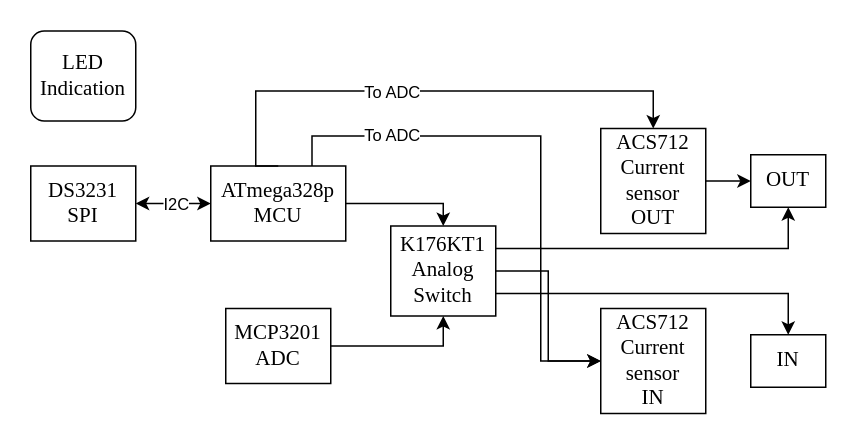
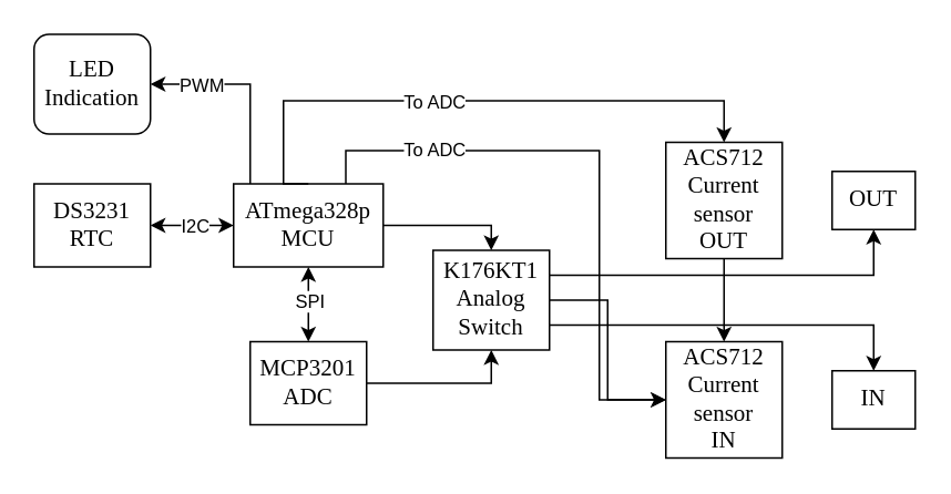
  <mxCell id="0" />
  <mxCell id="1" parent="0" />
  <mxCell id="2" style="edgeStyle=orthogonalEdgeStyle;rounded=0;orthogonalLoop=1;jettySize=auto;html=1;entryX=0.5;entryY=0;entryDx=0;entryDy=0;startArrow=none;startFill=0;" edge="1" parent="1" source="5" target="10"><mxGeometry relative="1" as="geometry"><Array as="points"><mxPoint x="295" y="135" /></Array></mxGeometry></mxCell>
+ <mxCell id="3" value="" style="edgeStyle=orthogonalEdgeStyle;rounded=0;orthogonalLoop=1;jettySize=auto;html=1;startArrow=none;startFill=0;" edge="1" parent="1" source="5" target="17"><mxGeometry relative="1" as="geometry"><Array as="points"><mxPoint x="150" y="50" /></Array></mxGeometry></mxCell>
+ <mxCell id="4" value="PWM" style="edgeLabel;html=1;align=center;verticalAlign=middle;resizable=0;points=[];" vertex="1" connectable="0" parent="3"><mxGeometry x="0.248" y="-3" relative="1" as="geometry"><mxPoint x="-14.86" y="3.03" as="offset" /></mxGeometry></mxCell>
  <mxCell id="5" value="&lt;font face=&quot;Times New Roman&quot;&gt;&lt;span style=&quot;font-size: 14px&quot;&gt;ATmega328p&lt;br&gt;MCU&lt;br&gt;&lt;/span&gt;&lt;/font&gt;" style="rounded=0;whiteSpace=wrap;html=1;fillColor=none;" vertex="1" parent="1"><mxGeometry x="140" y="110" width="90" height="50" as="geometry" /></mxCell>
+ <mxCell id="6" value="" style="edgeStyle=orthogonalEdgeStyle;rounded=0;orthogonalLoop=1;jettySize=auto;html=1;startArrow=classic;startFill=1;" edge="1" parent="1" source="9" target="5"><mxGeometry relative="1" as="geometry" /></mxCell>
+ <mxCell id="7" value="SPI" style="edgeLabel;html=1;align=center;verticalAlign=middle;resizable=0;points=[];" vertex="1" connectable="0" parent="6"><mxGeometry x="0.246" relative="1" as="geometry"><mxPoint y="3.28" as="offset" /></mxGeometry></mxCell>
  <mxCell id="8" value="" style="edgeStyle=orthogonalEdgeStyle;rounded=0;orthogonalLoop=1;jettySize=auto;html=1;startArrow=none;startFill=0;" edge="1" parent="1" source="9" target="10"><mxGeometry relative="1" as="geometry"><Array as="points"><mxPoint x="295" y="230" /></Array></mxGeometry></mxCell>
  <mxCell id="9" value="&lt;font face=&quot;Times New Roman&quot;&gt;&lt;span style=&quot;font-size: 14px&quot;&gt;MCP3201&lt;br&gt;ADC&lt;br&gt;&lt;/span&gt;&lt;/font&gt;" style="rounded=0;whiteSpace=wrap;html=1;fillColor=none;" vertex="1" parent="1"><mxGeometry x="150" y="205" width="70" height="50" as="geometry" /></mxCell>
  <mxCell id="10" value="&lt;font face=&quot;Times New Roman&quot;&gt;&lt;span style=&quot;font-size: 14px&quot;&gt;K176KT1&lt;br&gt;Analog Switch&lt;br&gt;&lt;/span&gt;&lt;/font&gt;" style="rounded=0;whiteSpace=wrap;html=1;fillColor=none;" vertex="1" parent="1"><mxGeometry x="260" y="150" width="70" height="60" as="geometry" /></mxCell>
  <mxCell id="11" value="" style="edgeStyle=orthogonalEdgeStyle;rounded=0;orthogonalLoop=1;jettySize=auto;html=1;startArrow=classic;startFill=1;" edge="1" parent="1" source="13" target="5"><mxGeometry relative="1" as="geometry" /></mxCell>
  <mxCell id="12" value="I2C" style="edgeLabel;html=1;align=center;verticalAlign=middle;resizable=0;points=[];" vertex="1" connectable="0" parent="11"><mxGeometry x="-0.24" y="1" relative="1" as="geometry"><mxPoint x="7.14" y="1" as="offset" /></mxGeometry></mxCell>
- <mxCell id="13" value="&lt;font face=&quot;Times New Roman&quot;&gt;&lt;span style=&quot;font-size: 14px&quot;&gt;DS3231&lt;br&gt;SPI&lt;br&gt;&lt;/span&gt;&lt;/font&gt;" style="rounded=0;whiteSpace=wrap;html=1;fillColor=none;" vertex="1" parent="1"><mxGeometry x="20" y="110" width="70" height="50" as="geometry" /></mxCell>
+ <mxCell id="13" value="&lt;font face=&quot;Times New Roman&quot;&gt;&lt;span style=&quot;font-size: 14px&quot;&gt;DS3231&lt;br&gt;RTC&lt;br&gt;&lt;/span&gt;&lt;/font&gt;" style="rounded=0;whiteSpace=wrap;html=1;fillColor=none;" vertex="1" parent="1"><mxGeometry x="20" y="110" width="70" height="50" as="geometry" /></mxCell>
  <mxCell id="14" value="" style="edgeStyle=orthogonalEdgeStyle;rounded=0;orthogonalLoop=1;jettySize=auto;html=1;startArrow=classic;startFill=1;endArrow=none;endFill=0;" edge="1" parent="1" source="16" target="10"><mxGeometry relative="1" as="geometry" /></mxCell>
  <mxCell id="15" style="edgeStyle=orthogonalEdgeStyle;rounded=0;orthogonalLoop=1;jettySize=auto;html=1;startArrow=classic;startFill=1;endArrow=none;endFill=0;entryX=0.75;entryY=0;entryDx=0;entryDy=0;" edge="1" parent="1" source="16" target="5"><mxGeometry relative="1" as="geometry"><mxPoint x="350" y="90" as="targetPoint" /><Array as="points"><mxPoint x="360" y="240" /><mxPoint x="360" y="90" /><mxPoint x="208" y="90" /></Array></mxGeometry></mxCell>
  <mxCell id="16" value="&lt;font face=&quot;Times New Roman&quot;&gt;&lt;span style=&quot;font-size: 14px&quot;&gt;ACS712&lt;br&gt;Current sensor&lt;br&gt;IN&lt;br&gt;&lt;/span&gt;&lt;/font&gt;" style="rounded=0;whiteSpace=wrap;html=1;fillColor=none;" vertex="1" parent="1"><mxGeometry x="400" y="205" width="70" height="70" as="geometry" /></mxCell>
  <mxCell id="17" value="&lt;font face=&quot;Times New Roman&quot;&gt;&lt;span style=&quot;font-size: 14px&quot;&gt;LED Indication&lt;br&gt;&lt;/span&gt;&lt;/font&gt;" style="whiteSpace=wrap;html=1;fillColor=none;rounded=1;" vertex="1" parent="1"><mxGeometry x="20" y="20" width="70" height="60" as="geometry" /></mxCell>
- <mxCell id="18" value="" style="edgeStyle=orthogonalEdgeStyle;rounded=0;orthogonalLoop=1;jettySize=auto;html=1;startArrow=none;startFill=0;" edge="1" parent="1" source="21" target="23"><mxGeometry relative="1" as="geometry" /></mxCell>
+ <mxCell id="18" value="" style="edgeStyle=orthogonalEdgeStyle;rounded=0;orthogonalLoop=1;jettySize=auto;html=1;startArrow=none;startFill=0;" edge="1" parent="1" source="21" target="16"><mxGeometry relative="1" as="geometry" /></mxCell>
  <mxCell id="19" style="edgeStyle=orthogonalEdgeStyle;rounded=0;orthogonalLoop=1;jettySize=auto;html=1;startArrow=classic;startFill=1;endArrow=none;endFill=0;entryX=0.5;entryY=0;entryDx=0;entryDy=0;" edge="1" parent="1" source="21" target="5"><mxGeometry relative="1" as="geometry"><mxPoint x="280" y="60" as="targetPoint" /><Array as="points"><mxPoint x="435" y="60" /><mxPoint x="170" y="60" /><mxPoint x="170" y="110" /></Array></mxGeometry></mxCell>
  <mxCell id="20" value="To ADC" style="edgeLabel;html=1;align=center;verticalAlign=middle;resizable=0;points=[];" vertex="1" connectable="0" parent="19"><mxGeometry x="0.139" relative="1" as="geometry"><mxPoint x="2" as="offset" /></mxGeometry></mxCell>
  <mxCell id="21" value="&lt;font face=&quot;Times New Roman&quot;&gt;&lt;span style=&quot;font-size: 14px&quot;&gt;ACS712&lt;br&gt;Current sensor&lt;br&gt;OUT&lt;br&gt;&lt;/span&gt;&lt;/font&gt;" style="rounded=0;whiteSpace=wrap;html=1;fillColor=none;" vertex="1" parent="1"><mxGeometry x="400" y="85" width="70" height="70" as="geometry" /></mxCell>
  <mxCell id="22" style="edgeStyle=orthogonalEdgeStyle;rounded=0;orthogonalLoop=1;jettySize=auto;html=1;entryX=1;entryY=0.25;entryDx=0;entryDy=0;startArrow=classic;startFill=1;endArrow=none;endFill=0;" edge="1" parent="1" source="23" target="10"><mxGeometry relative="1" as="geometry"><Array as="points"><mxPoint x="525" y="165" /></Array></mxGeometry></mxCell>
  <mxCell id="23" value="&lt;font face=&quot;Times New Roman&quot;&gt;&lt;span style=&quot;font-size: 14px&quot;&gt;OUT&lt;br&gt;&lt;/span&gt;&lt;/font&gt;" style="rounded=0;whiteSpace=wrap;html=1;fillColor=none;" vertex="1" parent="1"><mxGeometry x="500" y="102.5" width="50" height="35" as="geometry" /></mxCell>
  <mxCell id="24" style="edgeStyle=orthogonalEdgeStyle;rounded=0;orthogonalLoop=1;jettySize=auto;html=1;entryX=1;entryY=0.75;entryDx=0;entryDy=0;startArrow=classic;startFill=1;endArrow=none;endFill=0;" edge="1" parent="1" source="25" target="10"><mxGeometry relative="1" as="geometry"><Array as="points"><mxPoint x="525" y="195" /></Array></mxGeometry></mxCell>
  <mxCell id="25" value="&lt;font face=&quot;Times New Roman&quot;&gt;&lt;span style=&quot;font-size: 14px&quot;&gt;IN&lt;br&gt;&lt;/span&gt;&lt;/font&gt;" style="rounded=0;whiteSpace=wrap;html=1;fillColor=none;" vertex="1" parent="1"><mxGeometry x="500" y="222.5" width="50" height="35" as="geometry" /></mxCell>
  <mxCell id="26" value="To ADC" style="edgeLabel;html=1;align=center;verticalAlign=middle;resizable=0;points=[];" vertex="1" connectable="0" parent="1"><mxGeometry x="260" y="89.996" as="geometry" /></mxCell>
